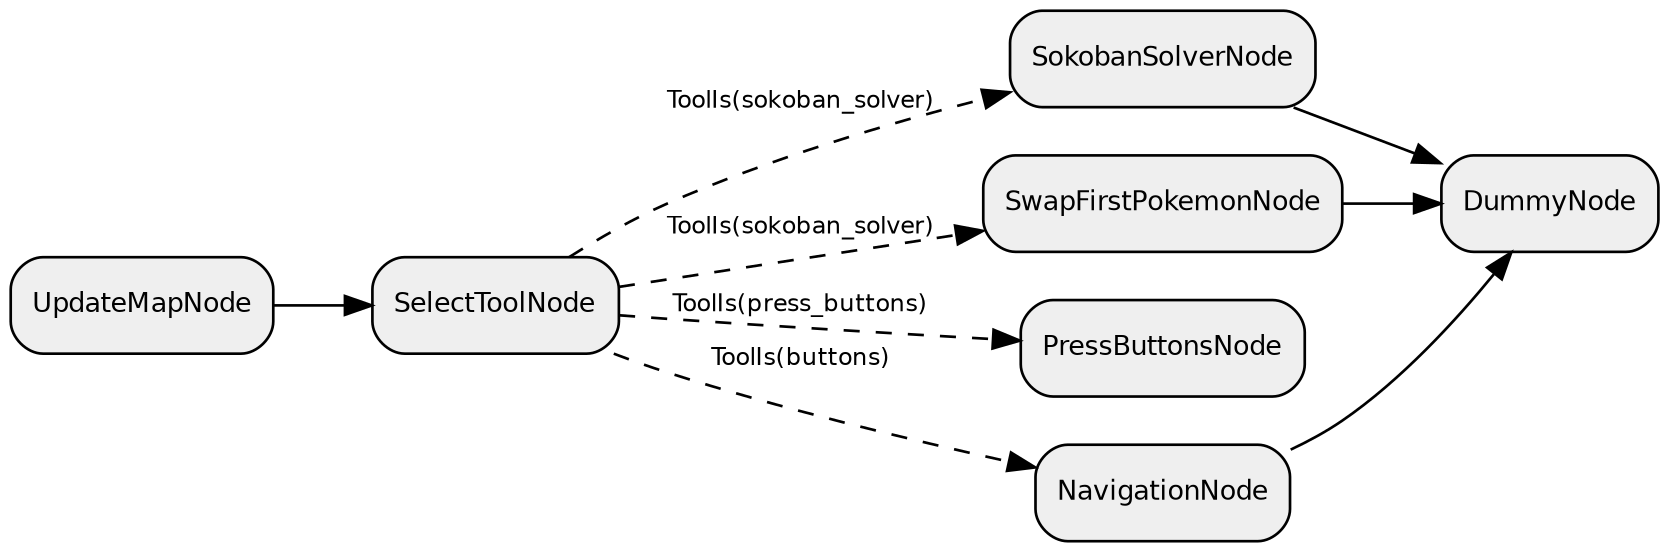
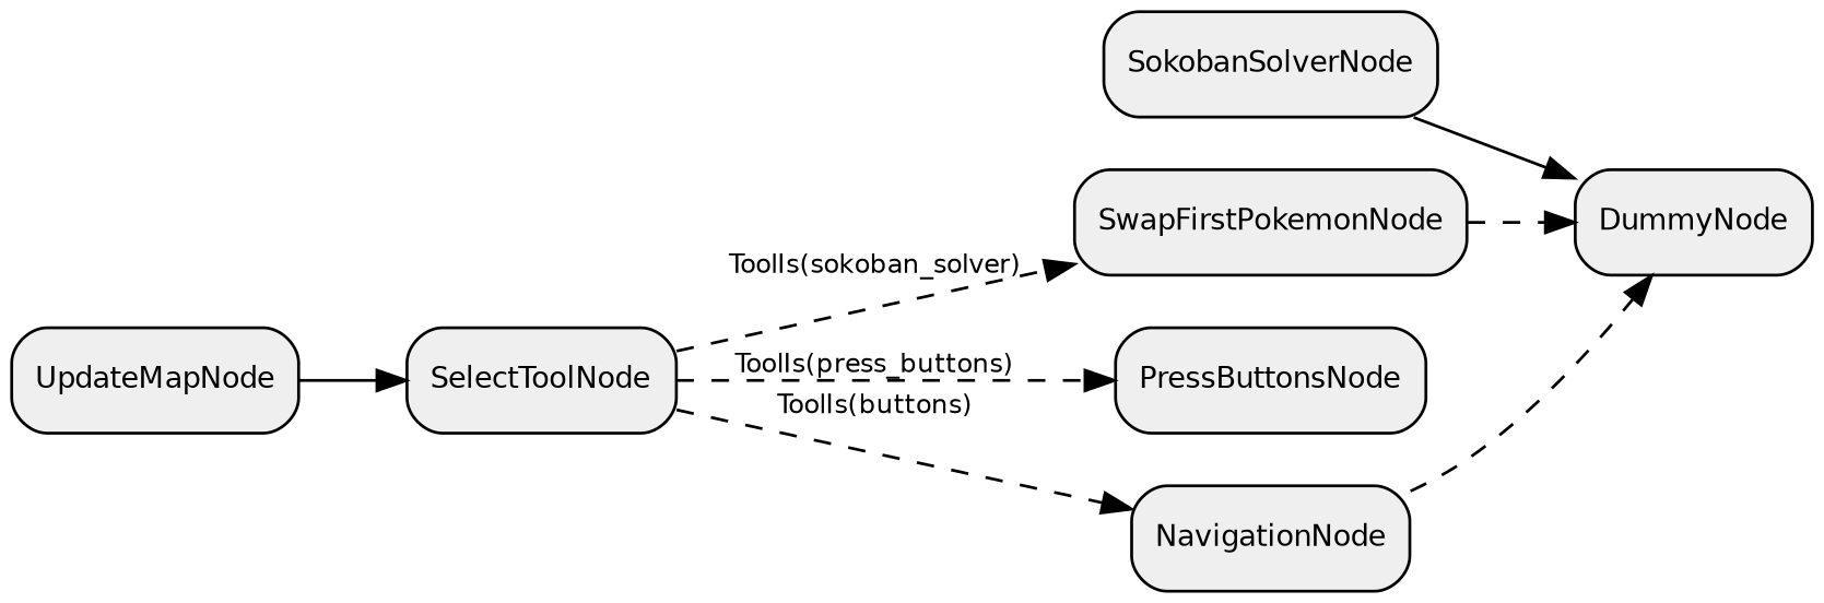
  digraph {
    compound=true
    rankdir=LR
    node [fillcolor="#EFEFEF" fontname=Helvetica fontsize=10 shape=box style="rounded,filled"]
    edge [fontname=Helvetica fontsize=9 style=solid]
    n1 [label=DummyNode]
    n2 [label=SokobanSolverNode]
    n3 [label=UpdateMapNode]
    n4 [label=SelectToolNode]
    n5 [label=SwapFirstPokemonNode]
    n6 [label=PressButtonsNode]
    n7 [label=NavigationNode]
    n2 -> n1
    n3 -> n4
-   n4 -> n2 [label="ToolIs(sokoban_solver)" style=dashed]
    n4 -> n5 [label="ToolIs(sokoban_solver)" style=dashed]
    n4 -> n6 [label="ToolIs(press_buttons)" style=dashed]
    n4 -> n7 [label="ToolIs(buttons)" style=dashed]
-   n5 -> n1
-   n7 -> n1
+   n5 -> n1 [style=dashed]
+   n7 -> n1 [style=dashed]
  }
